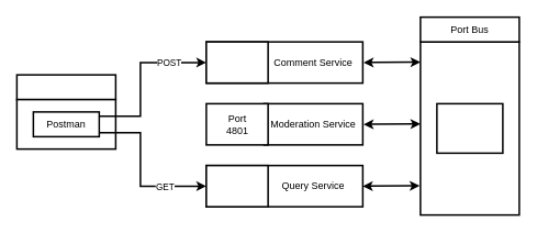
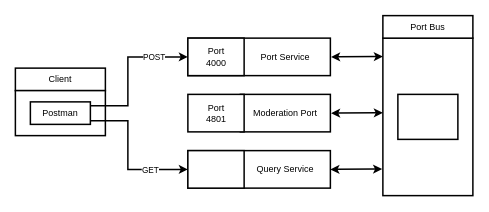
  <mxCell id="0" />
  <mxCell id="1" parent="0" />
  <mxCell id="2" value="" style="rounded=0;whiteSpace=wrap;html=1;strokeWidth=2;" parent="1" vertex="1"><mxGeometry x="20" y="90" width="120" height="30" as="geometry" /></mxCell>
+ <mxCell id="3" value="Client" style="text;html=1;strokeColor=none;fillColor=none;align=center;verticalAlign=middle;whiteSpace=wrap;rounded=0;" parent="1" vertex="1"><mxGeometry x="60" y="95" width="40" height="20" as="geometry" /></mxCell>
  <mxCell id="4" value="" style="rounded=0;whiteSpace=wrap;html=1;strokeWidth=2;" parent="1" vertex="1"><mxGeometry x="20" y="120" width="120" height="60" as="geometry" /></mxCell>
  <mxCell id="5" value="" style="rounded=0;whiteSpace=wrap;html=1;strokeWidth=2;" parent="1" vertex="1"><mxGeometry x="40" y="135" width="80" height="30" as="geometry" /></mxCell>
  <mxCell id="6" value="" style="rounded=0;whiteSpace=wrap;html=1;strokeWidth=2;" parent="1" vertex="1"><mxGeometry x="250" y="50" width="190" height="50" as="geometry" /></mxCell>
- <mxCell id="7" value="Comment Service" style="text;html=1;strokeColor=none;fillColor=none;align=center;verticalAlign=middle;whiteSpace=wrap;rounded=0;" parent="1" vertex="1"><mxGeometry x="330" y="65" width="100" height="20" as="geometry" /></mxCell>
+ <mxCell id="7" value="Port Service" style="text;html=1;strokeColor=none;fillColor=none;align=center;verticalAlign=middle;whiteSpace=wrap;rounded=0;" parent="1" vertex="1"><mxGeometry x="330" y="65" width="100" height="20" as="geometry" /></mxCell>
  <mxCell id="8" value="" style="rounded=0;whiteSpace=wrap;html=1;strokeWidth=2;" parent="1" vertex="1"><mxGeometry x="320" y="125" width="120" height="50" as="geometry" /></mxCell>
- <mxCell id="9" value="Moderation Service" style="text;html=1;strokeColor=none;fillColor=none;align=center;verticalAlign=middle;whiteSpace=wrap;rounded=0;" parent="1" vertex="1"><mxGeometry x="325" y="140" width="110" height="20" as="geometry" /></mxCell>
+ <mxCell id="9" value="Moderation Port" style="text;html=1;strokeColor=none;fillColor=none;align=center;verticalAlign=middle;whiteSpace=wrap;rounded=0;" parent="1" vertex="1"><mxGeometry x="325" y="140" width="110" height="20" as="geometry" /></mxCell>
  <mxCell id="10" value="" style="rounded=0;whiteSpace=wrap;html=1;strokeWidth=2;" parent="1" vertex="1"><mxGeometry x="250" y="200" width="190" height="50" as="geometry" /></mxCell>
  <mxCell id="11" value="Query Service" style="text;html=1;strokeColor=none;fillColor=none;align=center;verticalAlign=middle;whiteSpace=wrap;rounded=0;" parent="1" vertex="1"><mxGeometry x="325" y="215" width="110" height="20" as="geometry" /></mxCell>
  <mxCell id="12" style="edgeStyle=orthogonalEdgeStyle;rounded=0;orthogonalLoop=1;jettySize=auto;html=1;exitX=1;exitY=0;exitDx=0;exitDy=0;entryX=0;entryY=0.5;entryDx=0;entryDy=0;strokeWidth=2;" parent="1" source="16" target="6" edge="1"><mxGeometry relative="1" as="geometry"><Array as="points"><mxPoint x="170" y="140" /><mxPoint x="170" y="75" /></Array></mxGeometry></mxCell>
  <mxCell id="13" value="POST" style="edgeLabel;html=1;align=center;verticalAlign=middle;resizable=0;points=[];" parent="12" vertex="1" connectable="0"><mxGeometry x="0.409" y="1" relative="1" as="geometry"><mxPoint x="12" y="1" as="offset" /></mxGeometry></mxCell>
  <mxCell id="14" style="edgeStyle=orthogonalEdgeStyle;rounded=0;orthogonalLoop=1;jettySize=auto;html=1;exitX=1;exitY=1;exitDx=0;exitDy=0;entryX=0;entryY=0.5;entryDx=0;entryDy=0;strokeWidth=2;" parent="1" source="16" target="10" edge="1"><mxGeometry relative="1" as="geometry"><Array as="points"><mxPoint x="170" y="160" /><mxPoint x="170" y="225" /></Array></mxGeometry></mxCell>
  <mxCell id="15" value="GET" style="edgeLabel;html=1;align=center;verticalAlign=middle;resizable=0;points=[];" parent="14" vertex="1" connectable="0"><mxGeometry x="0.426" relative="1" as="geometry"><mxPoint x="6" as="offset" /></mxGeometry></mxCell>
  <mxCell id="16" value="Postman" style="text;html=1;strokeColor=none;fillColor=none;align=center;verticalAlign=middle;whiteSpace=wrap;rounded=0;" parent="1" vertex="1"><mxGeometry x="40" y="140" width="80" height="20" as="geometry" /></mxCell>
  <mxCell id="17" value="" style="rounded=0;whiteSpace=wrap;html=1;strokeWidth=2;" parent="1" vertex="1"><mxGeometry x="510" y="50" width="120" height="210" as="geometry" /></mxCell>
  <mxCell id="18" value="" style="rounded=0;whiteSpace=wrap;html=1;strokeWidth=2;" parent="1" vertex="1"><mxGeometry x="510" y="20" width="120" height="30" as="geometry" /></mxCell>
  <mxCell id="19" value="Port Bus" style="text;html=1;strokeColor=none;fillColor=none;align=center;verticalAlign=middle;whiteSpace=wrap;rounded=0;" parent="1" vertex="1"><mxGeometry x="540" y="25" width="60" height="20" as="geometry" /></mxCell>
  <mxCell id="20" value="" style="endArrow=classic;startArrow=classic;html=1;strokeWidth=2;exitX=1;exitY=0.25;exitDx=0;exitDy=0;entryX=-0.008;entryY=0.057;entryDx=0;entryDy=0;entryPerimeter=0;" parent="1" edge="1"><mxGeometry width="50" height="50" relative="1" as="geometry"><mxPoint x="440.96" y="150.03" as="sourcePoint" /><mxPoint x="510" y="149.5" as="targetPoint" /></mxGeometry></mxCell>
  <mxCell id="21" value="" style="endArrow=classic;startArrow=classic;html=1;strokeWidth=2;exitX=1;exitY=0.25;exitDx=0;exitDy=0;entryX=-0.008;entryY=0.057;entryDx=0;entryDy=0;entryPerimeter=0;" parent="1" edge="1"><mxGeometry width="50" height="50" relative="1" as="geometry"><mxPoint x="440" y="225.03" as="sourcePoint" /><mxPoint x="509.04" y="224.5" as="targetPoint" /></mxGeometry></mxCell>
  <mxCell id="22" value="" style="endArrow=classic;startArrow=classic;html=1;strokeWidth=2;exitX=1;exitY=0.25;exitDx=0;exitDy=0;entryX=-0.008;entryY=0.057;entryDx=0;entryDy=0;entryPerimeter=0;" parent="1" edge="1"><mxGeometry width="50" height="50" relative="1" as="geometry"><mxPoint x="440.96" y="75.03" as="sourcePoint" /><mxPoint x="510" y="74.5" as="targetPoint" /></mxGeometry></mxCell>
  <mxCell id="23" value="" style="rounded=0;whiteSpace=wrap;html=1;strokeWidth=2;" vertex="1" parent="1"><mxGeometry x="250" y="50" width="75" height="50" as="geometry" /></mxCell>
  <mxCell id="24" value="" style="rounded=0;whiteSpace=wrap;html=1;strokeWidth=2;" vertex="1" parent="1"><mxGeometry x="250" y="200" width="75" height="50" as="geometry" /></mxCell>
+ <mxCell id="25" value="Port 4000" style="text;html=1;strokeColor=none;fillColor=none;align=center;verticalAlign=middle;whiteSpace=wrap;rounded=0;" vertex="1" parent="1"><mxGeometry x="268" y="65" width="40" height="20" as="geometry" /></mxCell>
  <mxCell id="26" value="" style="rounded=0;whiteSpace=wrap;html=1;strokeWidth=2;" vertex="1" parent="1"><mxGeometry x="530" y="125" width="80" height="60" as="geometry" /></mxCell>
  <mxCell id="27" value="" style="rounded=0;whiteSpace=wrap;html=1;strokeWidth=2;" vertex="1" parent="1"><mxGeometry x="250" y="125" width="75" height="50" as="geometry" /></mxCell>
  <mxCell id="28" value="Port 4801" style="text;html=1;strokeColor=none;fillColor=none;align=center;verticalAlign=middle;whiteSpace=wrap;rounded=0;" vertex="1" parent="1"><mxGeometry x="268" y="140" width="40" height="20" as="geometry" /></mxCell>
